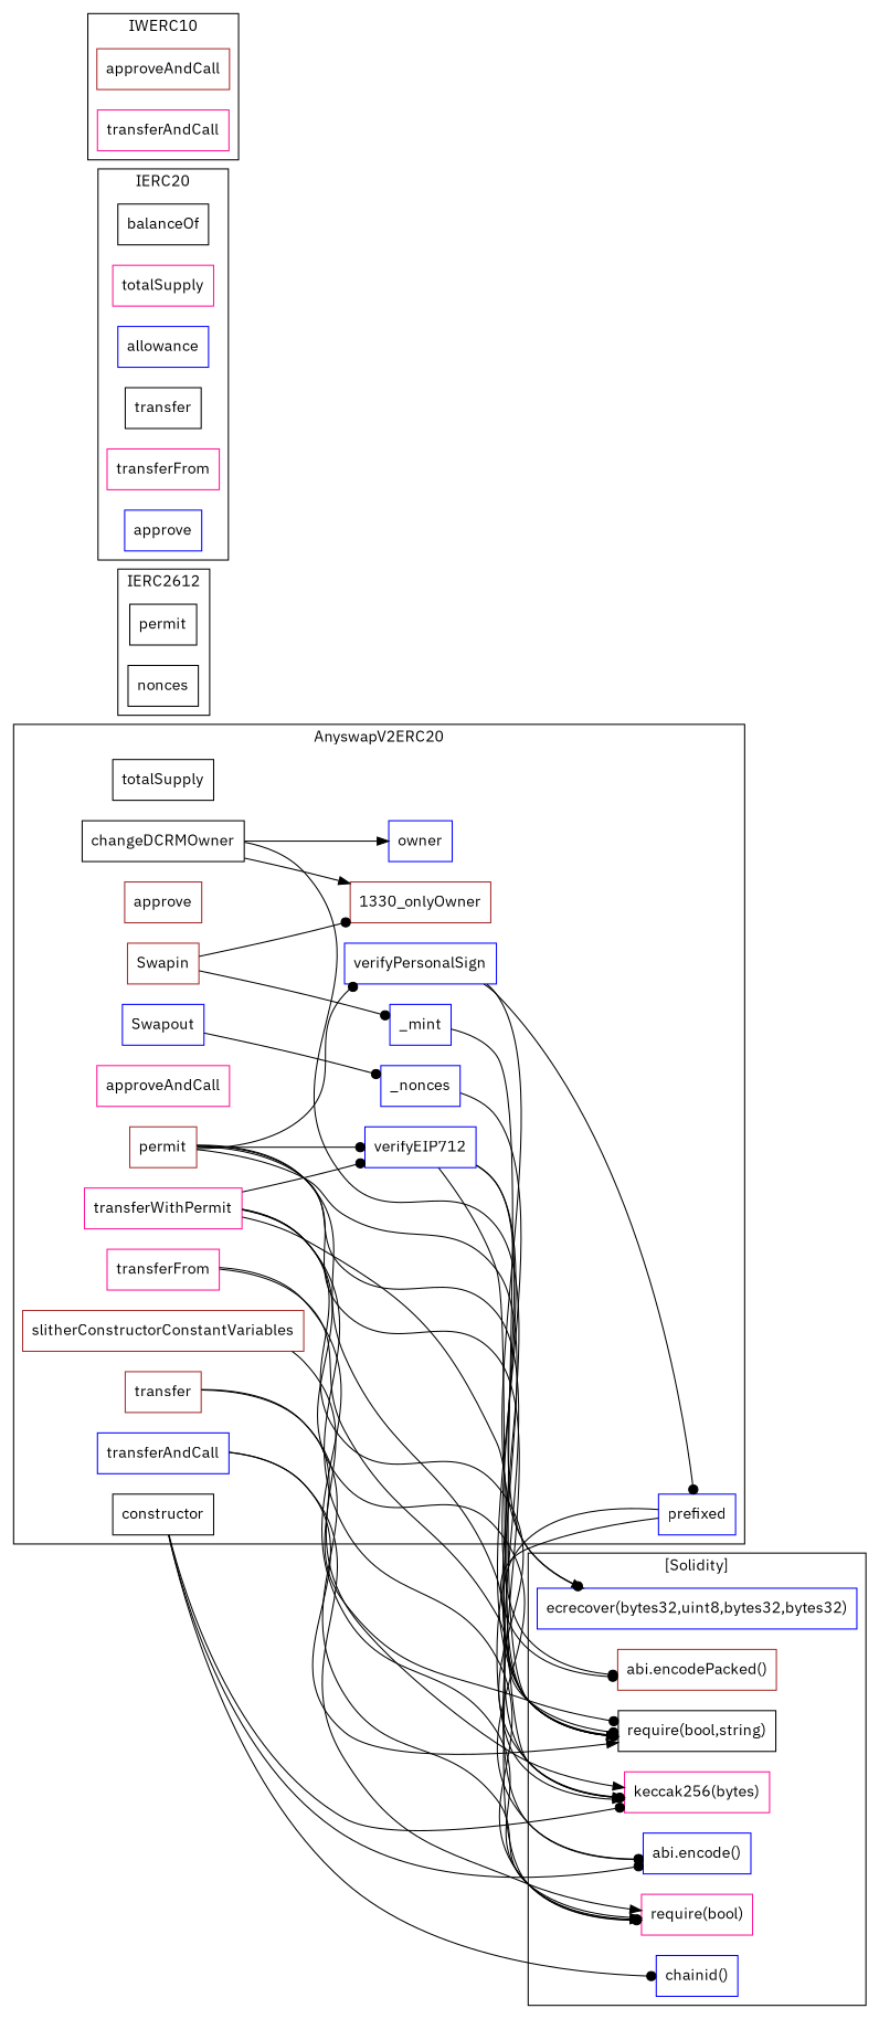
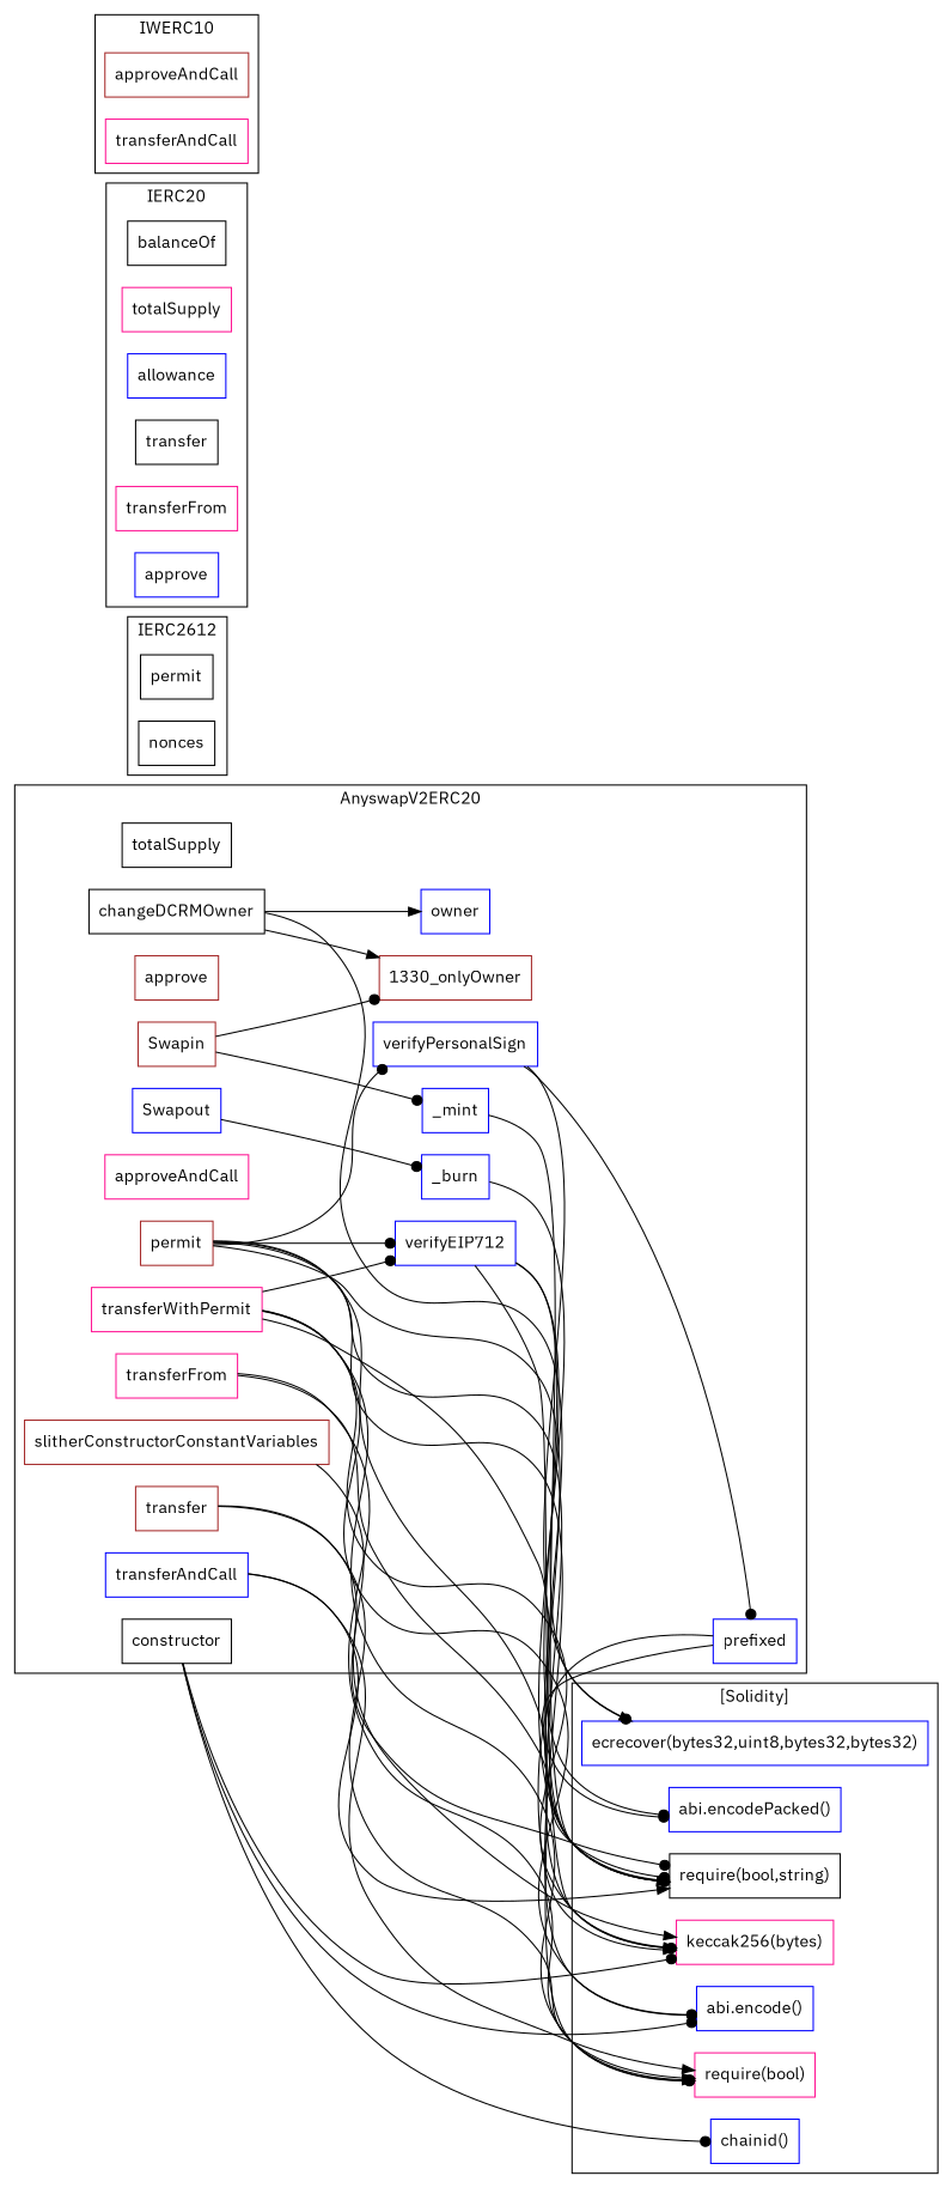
  strict digraph {
    fontname="IBM Plex Sans"
    rankdir=LR
    node [color=blue fontname="IBM Plex Sans" shape=box]
    edge [arrowhead=dot fontname="IBM Plex Sans"]
    n1 [color=black label=totalSupply]
-   n2 [label=_nonces]
+   n2 [label=_burn]
    n3 [color=brown label=slitherConstructorConstantVariables]
    n4 [label=verifyPersonalSign]
    n5 [label=prefixed]
    n6 [color=brown label=approve]
    n7 [color=deeppink label=transferFrom]
    n8 [color=brown label=Swapin]
    n9 [label=_mint]
    "1330_onlyOwner" [color=brown]
    n11 [color=deeppink label=approveAndCall]
    n12 [label=verifyEIP712]
    n13 [color=black label=changeDCRMOwner]
    n14 [label=owner]
    n15 [color=brown label=transfer]
    n16 [color=black label=constructor]
    n17 [color=brown label=permit]
    n18 [color=deeppink label=transferWithPermit]
    n19 [label=Swapout]
    n20 [label=transferAndCall]
    n21 [color=black label=permit]
    n22 [color=black label=nonces]
    n23 [color=black label=balanceOf]
    n24 [color=deeppink label=totalSupply]
    n25 [label=allowance]
    n26 [color=black label=transfer]
    n27 [color=deeppink label=transferFrom]
    n28 [label=approve]
    n29 [color=brown label=approveAndCall]
    n30 [color=deeppink label=transferAndCall]
    "require(bool,string)" [color=black]
    "keccak256(bytes)" [color=deeppink]
    "ecrecover(bytes32,uint8,bytes32,bytes32)"
-   "abi.encodePacked()" [color=brown]
+   "abi.encodePacked()"
    "require(bool)" [color=deeppink]
    "abi.encode()"
    "chainid()"
    subgraph cluster_1 {
      label=AnyswapV2ERC20
      n1
      n2
      n3
      n4
      n5
      n6
      n7
      n8
      n9
      "1330_onlyOwner"
      n11
      n12
      n13
      n14
      n15
      n16
      n17
      n18
      n19
      n20
    }
    subgraph cluster_2 {
      label=IERC2612
      n21
      n22
    }
    subgraph cluster_3 {
      label=IERC20
      n23
      n24
      n25
      n26
      n27
      n28
    }
    subgraph cluster_4 {
      label=IWERC10
      n29
      n30
    }
    subgraph cluster_5 {
      label="[Solidity]"
      "require(bool,string)"
      "keccak256(bytes)"
      "ecrecover(bytes32,uint8,bytes32,bytes32)"
      "abi.encodePacked()"
      "require(bool)"
      "abi.encode()"
      "chainid()"
    }
    n2 -> "require(bool,string)"
    n3 -> "keccak256(bytes)" [arrowhead=normal]
    n4 -> n5
    n4 -> "ecrecover(bytes32,uint8,bytes32,bytes32)"
    n5 -> "keccak256(bytes)" [arrowhead=normal]
    n5 -> "abi.encodePacked()"
    n7 -> "require(bool,string)"
    n7 -> "require(bool)"
    n8 -> n9
    n8 -> "1330_onlyOwner"
    n9 -> "require(bool,string)" [arrowhead=normal]
    n12 -> "keccak256(bytes)" [arrowhead=normal]
    n12 -> "ecrecover(bytes32,uint8,bytes32,bytes32)" [arrowhead=normal]
    n12 -> "abi.encodePacked()"
    n13 -> "1330_onlyOwner" [arrowhead=normal]
    n13 -> n14 [arrowhead=normal]
    n13 -> "require(bool,string)" [arrowhead=normal]
    n15 -> "require(bool,string)"
    n15 -> "require(bool)" [arrowhead=normal]
    n16 -> "keccak256(bytes)"
    n16 -> "abi.encode()"
    n16 -> "chainid()"
    n17 -> n4
    n17 -> n12
    n17 -> "require(bool,string)"
    n17 -> "keccak256(bytes)"
    n17 -> "require(bool)"
    n17 -> "abi.encode()"
    n18 -> n12
    n18 -> "require(bool,string)"
    n18 -> "keccak256(bytes)" [arrowhead=normal]
    n18 -> "require(bool)" [arrowhead=normal]
    n18 -> "abi.encode()"
    n19 -> n2
    n20 -> "require(bool,string)" [arrowhead=normal]
    n20 -> "require(bool)" [arrowhead=normal]
  }
